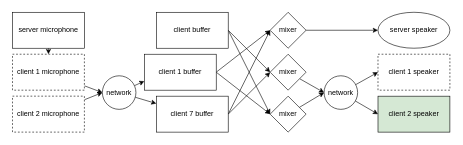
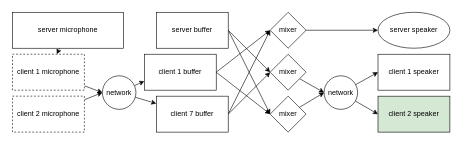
  <mxCell id="0" />
  <mxCell id="1" parent="0" />
  <mxCell id="2" style="edgeStyle=none;rounded=0;orthogonalLoop=1;jettySize=auto;html=1;entryX=0;entryY=0.5;entryDx=0;entryDy=0;exitX=1;exitY=0.5;exitDx=0;exitDy=0;" edge="1" parent="1" source="4" target="27"><mxGeometry relative="1" as="geometry" /></mxCell>
  <mxCell id="3" style="edgeStyle=none;rounded=0;orthogonalLoop=1;jettySize=auto;html=1;entryX=0;entryY=0.5;entryDx=0;entryDy=0;exitX=1;exitY=0.5;exitDx=0;exitDy=0;" edge="1" parent="1" source="4" target="29"><mxGeometry relative="1" as="geometry" /></mxCell>
  <mxCell id="4" value="client 1 buffer" style="rounded=0;whiteSpace=wrap;html=1;" vertex="1" parent="1"><mxGeometry x="240" y="90" width="120" height="60" as="geometry" /></mxCell>
  <mxCell id="5" style="edgeStyle=none;rounded=0;orthogonalLoop=1;jettySize=auto;html=1;exitX=1;exitY=0.5;exitDx=0;exitDy=0;entryX=0;entryY=0.5;entryDx=0;entryDy=0;" edge="1" parent="1" source="7" target="31"><mxGeometry relative="1" as="geometry"><mxPoint x="410" y="120" as="targetPoint" /></mxGeometry></mxCell>
  <mxCell id="6" style="edgeStyle=none;rounded=0;orthogonalLoop=1;jettySize=auto;html=1;entryX=0;entryY=0.5;entryDx=0;entryDy=0;" edge="1" parent="1" target="27"><mxGeometry relative="1" as="geometry"><mxPoint x="380" y="190" as="sourcePoint" /></mxGeometry></mxCell>
  <mxCell id="7" value="client 7 buffer" style="rounded=0;whiteSpace=wrap;html=1;" vertex="1" parent="1"><mxGeometry x="260" y="160" width="120" height="60" as="geometry" /></mxCell>
  <mxCell id="8" style="edgeStyle=none;rounded=0;orthogonalLoop=1;jettySize=auto;html=1;entryX=0;entryY=0.5;entryDx=0;entryDy=0;exitX=1;exitY=0.5;exitDx=0;exitDy=0;" edge="1" parent="1" source="10" target="31"><mxGeometry relative="1" as="geometry" /></mxCell>
  <mxCell id="9" style="edgeStyle=none;rounded=0;orthogonalLoop=1;jettySize=auto;html=1;entryX=0;entryY=0.5;entryDx=0;entryDy=0;exitX=1;exitY=0.5;exitDx=0;exitDy=0;" edge="1" parent="1" source="10" target="29"><mxGeometry relative="1" as="geometry" /></mxCell>
- <mxCell id="10" value="client buffer" style="rounded=0;whiteSpace=wrap;html=1;" vertex="1" parent="1"><mxGeometry x="260" y="20" width="120" height="60" as="geometry" /></mxCell>
+ <mxCell id="10" value="server buffer" style="rounded=0;whiteSpace=wrap;html=1;" vertex="1" parent="1"><mxGeometry x="260" y="20" width="120" height="60" as="geometry" /></mxCell>
  <mxCell id="11" style="edgeStyle=none;rounded=0;orthogonalLoop=1;jettySize=auto;html=1;" edge="1" parent="1" source="12" target="16"><mxGeometry relative="1" as="geometry" /></mxCell>
- <mxCell id="12" value="server microphone" style="rounded=0;whiteSpace=wrap;html=1;" vertex="1" parent="1"><mxGeometry x="20" y="20" width="120" height="60" as="geometry" /></mxCell>
+ <mxCell id="12" value="server microphone" style="rounded=0;whiteSpace=wrap;html=1;" vertex="1" parent="1"><mxGeometry x="20" y="20" width="185" height="60" as="geometry" /></mxCell>
  <mxCell id="13" value="" style="rounded=0;orthogonalLoop=1;jettySize=auto;html=1;entryX=0;entryY=0.5;entryDx=0;entryDy=0;" edge="1" parent="1" source="14" target="22"><mxGeometry relative="1" as="geometry" /></mxCell>
  <mxCell id="14" value="client 2 microphone" style="rounded=0;whiteSpace=wrap;html=1;dashed=1;" vertex="1" parent="1"><mxGeometry x="20" y="160" width="120" height="60" as="geometry" /></mxCell>
  <mxCell id="15" value="" style="rounded=0;orthogonalLoop=1;jettySize=auto;html=1;entryX=0;entryY=0.5;entryDx=0;entryDy=0;" edge="1" parent="1" source="16" target="22"><mxGeometry relative="1" as="geometry"><mxPoint x="170" y="130" as="targetPoint" /></mxGeometry></mxCell>
  <mxCell id="16" value="client 1 microphone" style="rounded=0;whiteSpace=wrap;html=1;dashed=1;" vertex="1" parent="1"><mxGeometry x="20" y="90" width="120" height="60" as="geometry" /></mxCell>
  <mxCell id="17" value="server speaker" style="ellipse;whiteSpace=wrap;html=1;" vertex="1" parent="1"><mxGeometry x="630" y="20" width="120" height="60" as="geometry" /></mxCell>
- <mxCell id="18" value="client 1 speaker" style="rounded=0;whiteSpace=wrap;html=1;dashed=1;" vertex="1" parent="1"><mxGeometry x="630" y="90" width="120" height="60" as="geometry" /></mxCell>
+ <mxCell id="18" value="client 1 speaker" style="rounded=0;whiteSpace=wrap;html=1;" vertex="1" parent="1"><mxGeometry x="630" y="90" width="120" height="60" as="geometry" /></mxCell>
  <mxCell id="19" value="&lt;div&gt;client 2 speaker&lt;/div&gt;" style="rounded=0;whiteSpace=wrap;html=1;fillColor=#d5e8d4;" vertex="1" parent="1"><mxGeometry x="630" y="160" width="120" height="60" as="geometry" /></mxCell>
  <mxCell id="20" value="" style="edgeStyle=none;rounded=0;orthogonalLoop=1;jettySize=auto;html=1;" edge="1" parent="1" source="22" target="7"><mxGeometry relative="1" as="geometry" /></mxCell>
  <mxCell id="21" value="" style="edgeStyle=none;rounded=0;orthogonalLoop=1;jettySize=auto;html=1;entryX=0;entryY=0.75;entryDx=0;entryDy=0;" edge="1" parent="1" source="22" target="4"><mxGeometry relative="1" as="geometry" /></mxCell>
  <mxCell id="22" value="network" style="ellipse;whiteSpace=wrap;html=1;aspect=fixed;" vertex="1" parent="1"><mxGeometry x="170" y="126" width="56" height="56" as="geometry" /></mxCell>
  <mxCell id="23" style="edgeStyle=none;rounded=0;orthogonalLoop=1;jettySize=auto;html=1;entryX=0;entryY=0.5;entryDx=0;entryDy=0;" edge="1" parent="1" source="25" target="18"><mxGeometry relative="1" as="geometry" /></mxCell>
  <mxCell id="24" style="edgeStyle=none;rounded=0;orthogonalLoop=1;jettySize=auto;html=1;entryX=0;entryY=0.5;entryDx=0;entryDy=0;" edge="1" parent="1" source="25" target="19"><mxGeometry relative="1" as="geometry" /></mxCell>
  <mxCell id="25" value="network" style="ellipse;whiteSpace=wrap;html=1;aspect=fixed;" vertex="1" parent="1"><mxGeometry x="540" y="126" width="56" height="56" as="geometry" /></mxCell>
  <mxCell id="26" style="edgeStyle=none;rounded=0;orthogonalLoop=1;jettySize=auto;html=1;" edge="1" parent="1" source="27" target="17"><mxGeometry relative="1" as="geometry" /></mxCell>
  <mxCell id="27" value="mixer" style="rhombus;whiteSpace=wrap;html=1;" vertex="1" parent="1"><mxGeometry x="450" y="20" width="60" height="60" as="geometry" /></mxCell>
  <mxCell id="28" style="edgeStyle=none;rounded=0;orthogonalLoop=1;jettySize=auto;html=1;entryX=0;entryY=0.5;entryDx=0;entryDy=0;" edge="1" parent="1" source="29" target="25"><mxGeometry relative="1" as="geometry" /></mxCell>
  <mxCell id="29" value="mixer" style="rhombus;whiteSpace=wrap;html=1;" vertex="1" parent="1"><mxGeometry x="450" y="160" width="60" height="60" as="geometry" /></mxCell>
  <mxCell id="30" style="edgeStyle=none;rounded=0;orthogonalLoop=1;jettySize=auto;html=1;entryX=0;entryY=0.5;entryDx=0;entryDy=0;" edge="1" parent="1" source="31" target="25"><mxGeometry relative="1" as="geometry" /></mxCell>
  <mxCell id="31" value="mixer" style="rhombus;whiteSpace=wrap;html=1;" vertex="1" parent="1"><mxGeometry x="450" y="90" width="60" height="60" as="geometry" /></mxCell>
